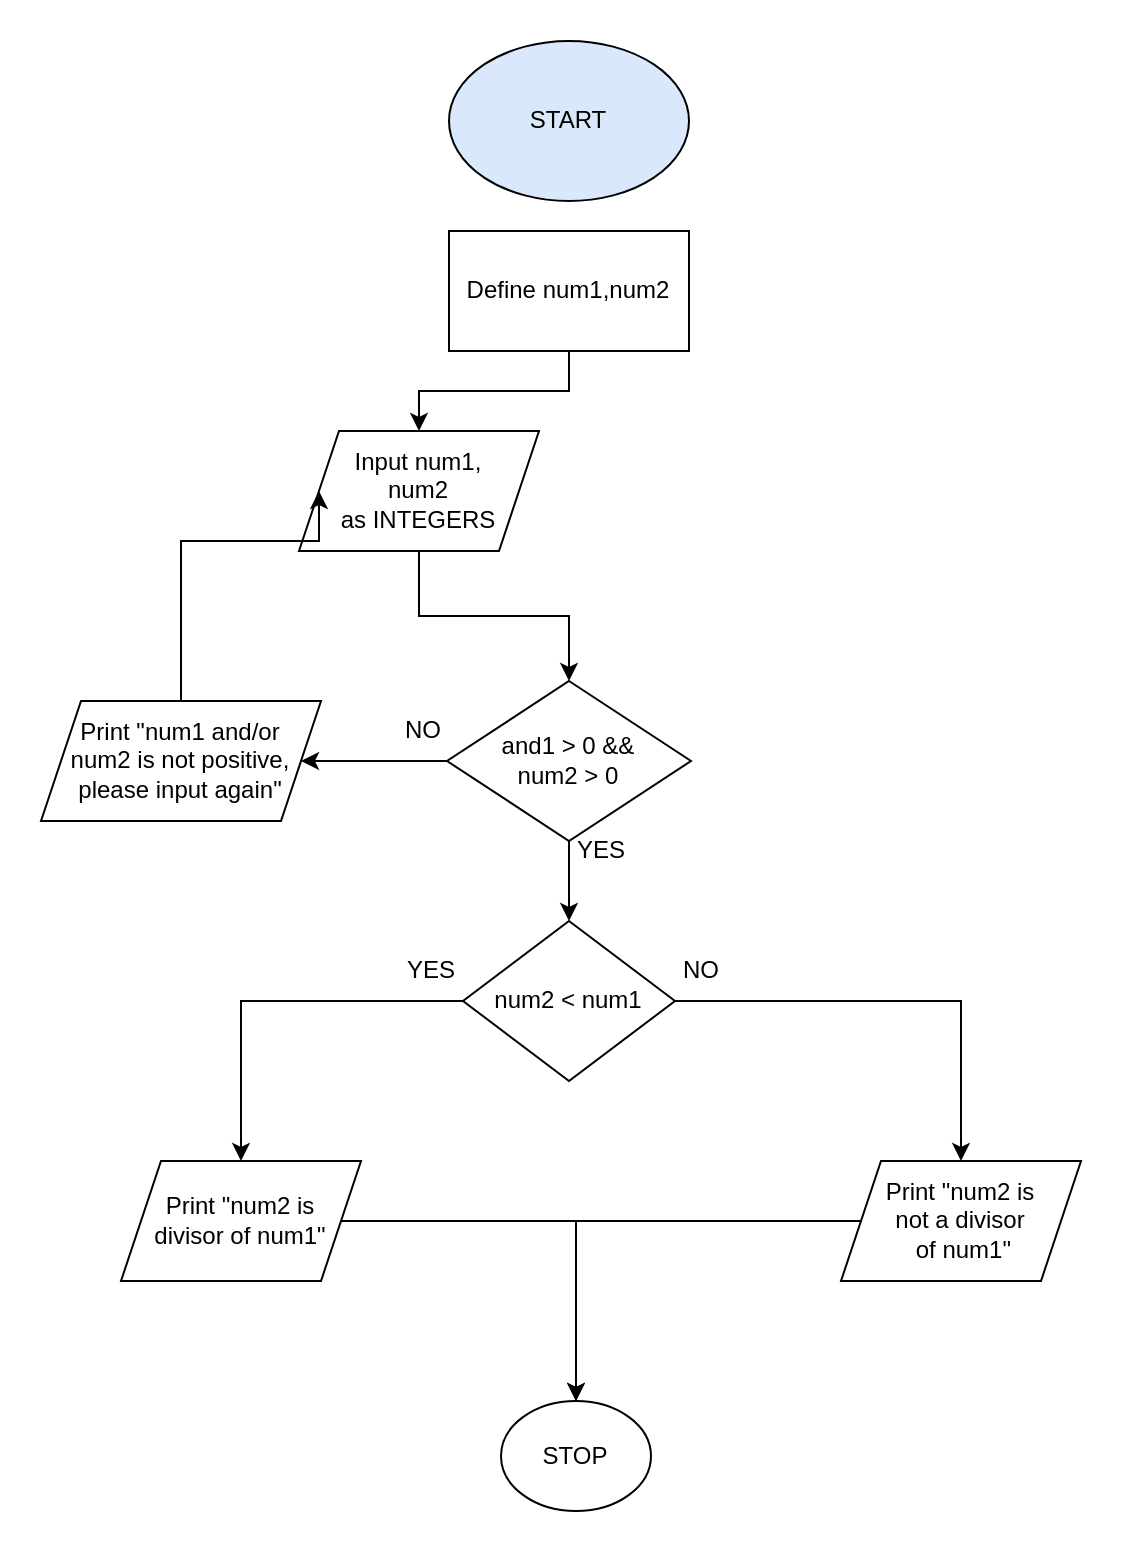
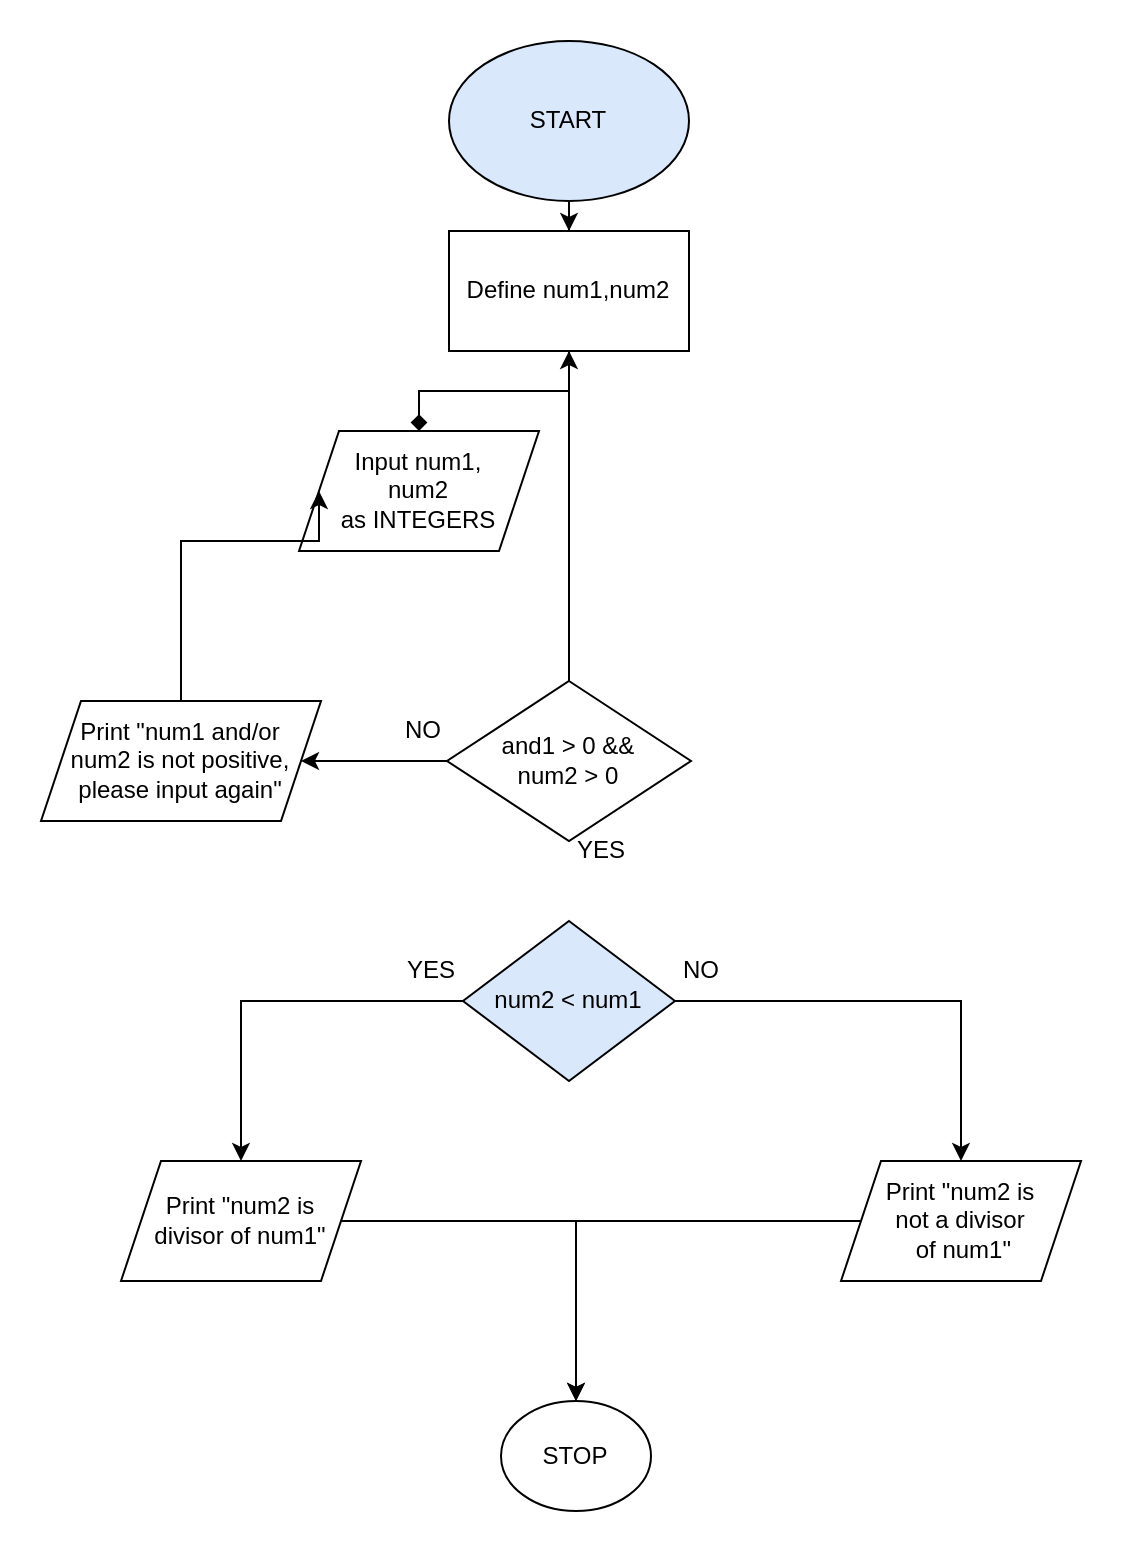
  <mxCell id="0" />
  <mxCell id="1" parent="0" />
+ <mxCell id="2" style="edgeStyle=orthogonalEdgeStyle;rounded=0;orthogonalLoop=1;jettySize=auto;html=1;" edge="1" parent="1" source="3" target="5"><mxGeometry relative="1" as="geometry"><mxPoint x="284" y="140" as="targetPoint" /></mxGeometry></mxCell>
  <mxCell id="3" value="START" style="ellipse;whiteSpace=wrap;html=1;fillColor=#dae8fc;" vertex="1" parent="1"><mxGeometry x="224" y="20" width="120" height="80" as="geometry" /></mxCell>
- <mxCell id="4" style="edgeStyle=orthogonalEdgeStyle;rounded=0;orthogonalLoop=1;jettySize=auto;html=1;" edge="1" parent="1" source="5" target="7"><mxGeometry relative="1" as="geometry"><mxPoint x="284" y="260" as="targetPoint" /></mxGeometry></mxCell>
+ <mxCell id="4" style="edgeStyle=orthogonalEdgeStyle;rounded=0;orthogonalLoop=1;jettySize=auto;html=1;endArrow=diamond;" edge="1" parent="1" source="5" target="7"><mxGeometry relative="1" as="geometry"><mxPoint x="284" y="260" as="targetPoint" /></mxGeometry></mxCell>
  <mxCell id="5" value="Define num1,num2" style="rounded=0;whiteSpace=wrap;html=1;" vertex="1" parent="1"><mxGeometry x="224" y="115" width="120" height="60" as="geometry" /></mxCell>
- <mxCell id="6" style="edgeStyle=orthogonalEdgeStyle;rounded=0;orthogonalLoop=1;jettySize=auto;html=1;" edge="1" parent="1" source="7" target="10"><mxGeometry relative="1" as="geometry"><mxPoint x="284" y="360" as="targetPoint" /></mxGeometry></mxCell>
  <mxCell id="7" value="&lt;div&gt;Input num1, &lt;br&gt;&lt;/div&gt;&lt;div&gt;num2&lt;/div&gt;&lt;div&gt;as INTEGERS&lt;br&gt;&lt;/div&gt;" style="shape=parallelogram;perimeter=parallelogramPerimeter;whiteSpace=wrap;html=1;fixedSize=1;" vertex="1" parent="1"><mxGeometry x="149" y="215" width="120" height="60" as="geometry" /></mxCell>
  <mxCell id="8" style="edgeStyle=orthogonalEdgeStyle;rounded=0;orthogonalLoop=1;jettySize=auto;html=1;" edge="1" parent="1" source="10" target="12"><mxGeometry relative="1" as="geometry"><mxPoint x="150" y="380" as="targetPoint" /></mxGeometry></mxCell>
- <mxCell id="9" style="edgeStyle=orthogonalEdgeStyle;rounded=0;orthogonalLoop=1;jettySize=auto;html=1;" edge="1" parent="1" source="10" target="15"><mxGeometry relative="1" as="geometry"><mxPoint x="284" y="480" as="targetPoint" /></mxGeometry></mxCell>
+ <mxCell id="9" style="edgeStyle=orthogonalEdgeStyle;rounded=0;orthogonalLoop=1;jettySize=auto;html=1;" edge="1" parent="1" source="10" target="5"><mxGeometry relative="1" as="geometry"><mxPoint x="284" y="480" as="targetPoint" /></mxGeometry></mxCell>
  <mxCell id="10" value="&lt;div&gt;and1 &amp;gt; 0 &amp;amp;&amp;amp;&lt;br&gt;&lt;/div&gt;&lt;div&gt;num2 &amp;gt; 0&lt;br&gt;&lt;/div&gt;" style="rhombus;whiteSpace=wrap;html=1;" vertex="1" parent="1"><mxGeometry x="223" y="340" width="122" height="80" as="geometry" /></mxCell>
  <mxCell id="11" style="edgeStyle=orthogonalEdgeStyle;rounded=0;orthogonalLoop=1;jettySize=auto;html=1;entryX=0;entryY=0.5;entryDx=0;entryDy=0;" edge="1" parent="1" source="12" target="7"><mxGeometry relative="1" as="geometry"><mxPoint x="190" y="280" as="targetPoint" /><Array as="points"><mxPoint x="90" y="270" /></Array></mxGeometry></mxCell>
  <mxCell id="12" value="&lt;div&gt;Print &quot;num1 and/or &lt;br&gt;&lt;/div&gt;&lt;div&gt;num2 is not positive, please input again&quot;&lt;/div&gt;" style="shape=parallelogram;perimeter=parallelogramPerimeter;whiteSpace=wrap;html=1;fixedSize=1;" vertex="1" parent="1"><mxGeometry x="20" y="350" width="140" height="60" as="geometry" /></mxCell>
  <mxCell id="13" style="edgeStyle=orthogonalEdgeStyle;rounded=0;orthogonalLoop=1;jettySize=auto;html=1;" edge="1" parent="1" source="15" target="17"><mxGeometry relative="1" as="geometry"><mxPoint x="110" y="550" as="targetPoint" /></mxGeometry></mxCell>
  <mxCell id="14" style="edgeStyle=orthogonalEdgeStyle;rounded=0;orthogonalLoop=1;jettySize=auto;html=1;" edge="1" parent="1" source="15" target="19"><mxGeometry relative="1" as="geometry"><mxPoint x="470" y="550" as="targetPoint" /></mxGeometry></mxCell>
- <mxCell id="15" value="num2 &amp;lt; num1" style="rhombus;whiteSpace=wrap;html=1;" vertex="1" parent="1"><mxGeometry x="231" y="460" width="106" height="80" as="geometry" /></mxCell>
+ <mxCell id="15" value="num2 &amp;lt; num1" style="rhombus;whiteSpace=wrap;html=1;fillColor=#dae8fc;" vertex="1" parent="1"><mxGeometry x="231" y="460" width="106" height="80" as="geometry" /></mxCell>
  <mxCell id="16" style="edgeStyle=orthogonalEdgeStyle;rounded=0;orthogonalLoop=1;jettySize=auto;html=1;" edge="1" parent="1" source="17" target="20"><mxGeometry relative="1" as="geometry"><mxPoint x="310" y="730" as="targetPoint" /></mxGeometry></mxCell>
  <mxCell id="17" value="&lt;div&gt;Print &quot;num2 is &lt;br&gt;&lt;/div&gt;&lt;div&gt;divisor of num1&quot;&lt;/div&gt;" style="shape=parallelogram;perimeter=parallelogramPerimeter;whiteSpace=wrap;html=1;fixedSize=1;" vertex="1" parent="1"><mxGeometry x="60" y="580" width="120" height="60" as="geometry" /></mxCell>
  <mxCell id="18" style="edgeStyle=orthogonalEdgeStyle;rounded=0;orthogonalLoop=1;jettySize=auto;html=1;" edge="1" parent="1" source="19" target="20"><mxGeometry relative="1" as="geometry" /></mxCell>
  <mxCell id="19" value="&lt;div&gt;Print &quot;num2 is &lt;br&gt;&lt;/div&gt;&lt;div&gt;not a divisor&lt;/div&gt;&lt;div&gt;&amp;nbsp;of num1&quot;&lt;/div&gt;" style="shape=parallelogram;perimeter=parallelogramPerimeter;whiteSpace=wrap;html=1;fixedSize=1;" vertex="1" parent="1"><mxGeometry x="420" y="580" width="120" height="60" as="geometry" /></mxCell>
  <mxCell id="20" value="STOP" style="ellipse;whiteSpace=wrap;html=1;" vertex="1" parent="1"><mxGeometry x="250" y="700" width="75" height="55" as="geometry" /></mxCell>
  <mxCell id="21" value="YES" style="text;html=1;align=center;verticalAlign=middle;resizable=0;points=[];autosize=1;strokeColor=none;fillColor=none;" vertex="1" parent="1"><mxGeometry x="190" y="470" width="50" height="30" as="geometry" /></mxCell>
  <mxCell id="22" value="NO" style="text;html=1;align=center;verticalAlign=middle;resizable=0;points=[];autosize=1;strokeColor=none;fillColor=none;" vertex="1" parent="1"><mxGeometry x="330" y="470" width="40" height="30" as="geometry" /></mxCell>
  <mxCell id="23" value="NO" style="text;html=1;align=center;verticalAlign=middle;resizable=0;points=[];autosize=1;strokeColor=none;fillColor=none;" vertex="1" parent="1"><mxGeometry x="191" y="350" width="40" height="30" as="geometry" /></mxCell>
  <mxCell id="24" value="YES" style="text;html=1;align=center;verticalAlign=middle;resizable=0;points=[];autosize=1;strokeColor=none;fillColor=none;" vertex="1" parent="1"><mxGeometry x="275" y="410" width="50" height="30" as="geometry" /></mxCell>
